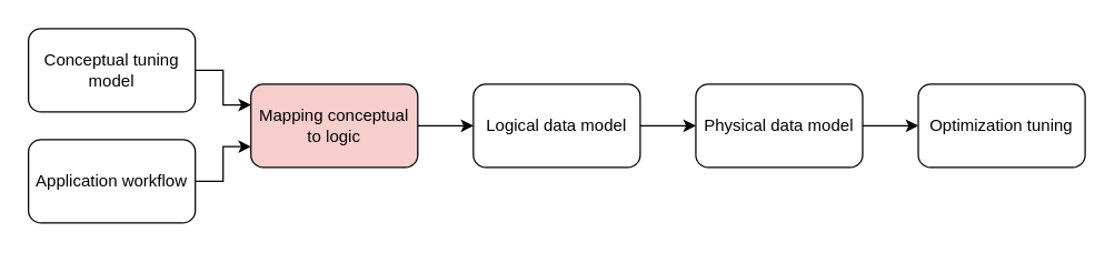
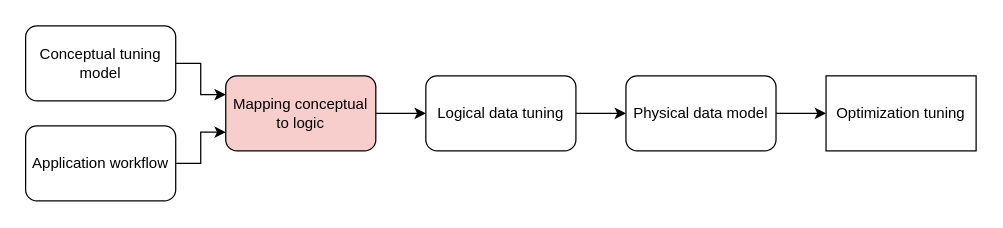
  <mxCell id="0" />
  <mxCell id="1" parent="0" />
  <mxCell id="2" value="Conceptual tuning model" style="rounded=1;whiteSpace=wrap;html=1;" parent="1" vertex="1"><mxGeometry x="20" y="20" width="120" height="60" as="geometry" /></mxCell>
  <mxCell id="3" value="Application workflow" style="rounded=1;whiteSpace=wrap;html=1;" parent="1" vertex="1"><mxGeometry x="20" y="100" width="120" height="60" as="geometry" /></mxCell>
  <mxCell id="4" value="Mapping conceptual to logic" style="rounded=1;whiteSpace=wrap;html=1;fillColor=#f8cecc;" parent="1" vertex="1"><mxGeometry x="180" y="60" width="120" height="60" as="geometry" /></mxCell>
- <mxCell id="5" value="Logical data model" style="rounded=1;whiteSpace=wrap;html=1;" parent="1" vertex="1"><mxGeometry x="340" y="60" width="120" height="60" as="geometry" /></mxCell>
+ <mxCell id="5" value="Logical data tuning" style="rounded=1;whiteSpace=wrap;html=1;" parent="1" vertex="1"><mxGeometry x="340" y="60" width="120" height="60" as="geometry" /></mxCell>
  <mxCell id="6" value="Physical data model" style="rounded=1;whiteSpace=wrap;html=1;" parent="1" vertex="1"><mxGeometry x="500" y="60" width="120" height="60" as="geometry" /></mxCell>
- <mxCell id="7" value="Optimization tuning" style="rounded=1;whiteSpace=wrap;html=1;" parent="1" vertex="1"><mxGeometry x="660" y="60" width="120" height="60" as="geometry" /></mxCell>
+ <mxCell id="7" value="Optimization tuning" style="whiteSpace=wrap;html=1;rounded=0;" parent="1" vertex="1"><mxGeometry x="660" y="60" width="120" height="60" as="geometry" /></mxCell>
  <mxCell id="8" value="" style="endArrow=classic;html=1;rounded=0;exitX=1;exitY=0.5;exitDx=0;exitDy=0;entryX=0;entryY=0.25;entryDx=0;entryDy=0;" parent="1" source="2" target="4" edge="1"><mxGeometry width="50" height="50" relative="1" as="geometry"><mxPoint x="370" y="410" as="sourcePoint" /><mxPoint x="420" y="360" as="targetPoint" /><Array as="points"><mxPoint x="160" y="50" /><mxPoint x="160" y="75" /></Array></mxGeometry></mxCell>
  <mxCell id="9" value="" style="endArrow=classic;html=1;rounded=0;exitX=1;exitY=0.5;exitDx=0;exitDy=0;entryX=0;entryY=0.75;entryDx=0;entryDy=0;" parent="1" source="3" target="4" edge="1"><mxGeometry width="50" height="50" relative="1" as="geometry"><mxPoint x="150" y="50" as="sourcePoint" /><mxPoint x="190" y="85" as="targetPoint" /><Array as="points"><mxPoint x="160" y="130" /><mxPoint x="160" y="105" /></Array></mxGeometry></mxCell>
  <mxCell id="10" value="" style="endArrow=classic;html=1;rounded=0;entryX=0;entryY=0.5;entryDx=0;entryDy=0;exitX=1;exitY=0.5;exitDx=0;exitDy=0;" parent="1" source="4" target="5" edge="1"><mxGeometry width="50" height="50" relative="1" as="geometry"><mxPoint x="370" y="410" as="sourcePoint" /><mxPoint x="420" y="360" as="targetPoint" /></mxGeometry></mxCell>
  <mxCell id="11" value="" style="endArrow=classic;html=1;rounded=0;" parent="1" target="6" edge="1"><mxGeometry width="50" height="50" relative="1" as="geometry"><mxPoint x="460" y="90" as="sourcePoint" /><mxPoint x="350" y="100" as="targetPoint" /></mxGeometry></mxCell>
  <mxCell id="12" value="" style="endArrow=classic;html=1;rounded=0;entryX=0;entryY=0.5;entryDx=0;entryDy=0;" parent="1" target="7" edge="1"><mxGeometry width="50" height="50" relative="1" as="geometry"><mxPoint x="620" y="90" as="sourcePoint" /><mxPoint x="510" y="100" as="targetPoint" /></mxGeometry></mxCell>
